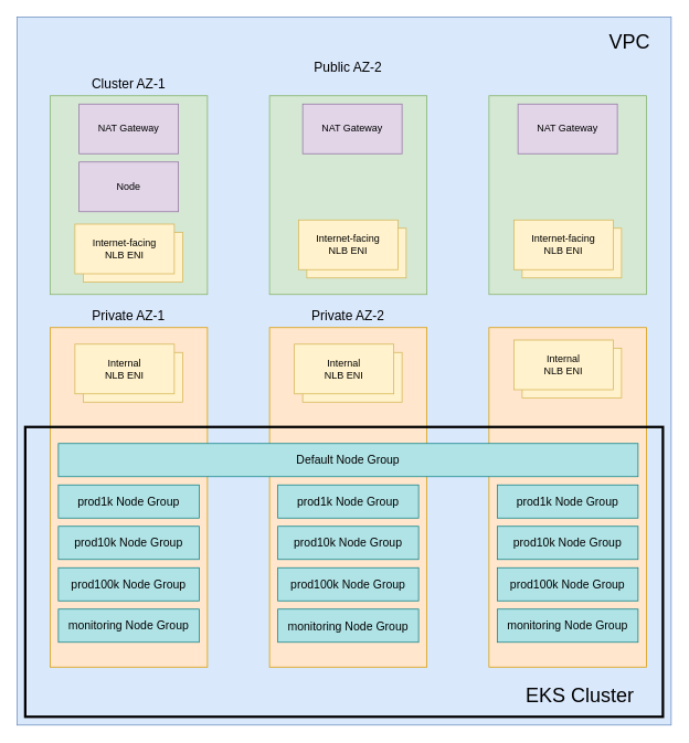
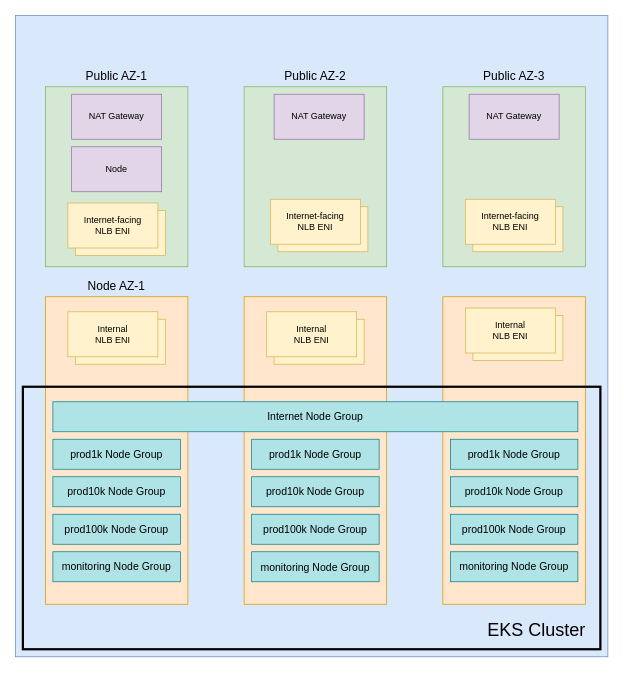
  <mxCell id="0" />
  <mxCell id="1" parent="0" />
  <mxCell id="2" value="" style="rounded=0;whiteSpace=wrap;html=1;fillColor=#dae8fc;strokeColor=#6c8ebf;" vertex="1" parent="1"><mxGeometry x="20" y="20" width="790" height="855" as="geometry" /></mxCell>
- <mxCell id="3" value="VPC" style="text;html=1;strokeColor=none;fillColor=none;align=center;verticalAlign=middle;whiteSpace=wrap;rounded=0;fontSize=24;" vertex="1" parent="1"><mxGeometry x="730" y="35" width="60" height="30" as="geometry" /></mxCell>
  <mxCell id="4" value="" style="rounded=0;whiteSpace=wrap;html=1;fillColor=#d5e8d4;strokeColor=#82b366;" vertex="1" parent="1"><mxGeometry x="60" y="115" width="190" height="240" as="geometry" /></mxCell>
- <mxCell id="5" value="&lt;div&gt;Cluster AZ-1&lt;/div&gt;" style="text;html=1;strokeColor=none;fillColor=none;align=center;verticalAlign=middle;whiteSpace=wrap;rounded=0;fontSize=16;" vertex="1" parent="1"><mxGeometry x="90" y="85" width="130" height="30" as="geometry" /></mxCell>
+ <mxCell id="5" value="&lt;div&gt;Public AZ-1&lt;/div&gt;" style="text;html=1;strokeColor=none;fillColor=none;align=center;verticalAlign=middle;whiteSpace=wrap;rounded=0;fontSize=16;" vertex="1" parent="1"><mxGeometry x="90" y="85" width="130" height="30" as="geometry" /></mxCell>
  <mxCell id="6" value="" style="rounded=0;whiteSpace=wrap;html=1;fillColor=#d5e8d4;strokeColor=#82b366;" vertex="1" parent="1"><mxGeometry x="325" y="115" width="190" height="240" as="geometry" /></mxCell>
- <mxCell id="7" value="Public AZ-2" style="text;html=1;strokeColor=none;fillColor=none;align=center;verticalAlign=middle;whiteSpace=wrap;rounded=0;fontSize=16;" vertex="1" parent="1"><mxGeometry x="355" y="65" width="130" height="30" as="geometry" /></mxCell>
+ <mxCell id="7" value="Public AZ-2" style="text;html=1;strokeColor=none;fillColor=none;align=center;verticalAlign=middle;whiteSpace=wrap;rounded=0;fontSize=16;" vertex="1" parent="1"><mxGeometry x="355" y="85" width="130" height="30" as="geometry" /></mxCell>
  <mxCell id="8" value="" style="rounded=0;whiteSpace=wrap;html=1;fillColor=#d5e8d4;strokeColor=#82b366;" vertex="1" parent="1"><mxGeometry x="590" y="115" width="190" height="240" as="geometry" /></mxCell>
+ <mxCell id="9" value="Public AZ-3" style="text;html=1;strokeColor=none;fillColor=none;align=center;verticalAlign=middle;whiteSpace=wrap;rounded=0;fontSize=16;" vertex="1" parent="1"><mxGeometry x="620" y="85" width="130" height="30" as="geometry" /></mxCell>
  <mxCell id="10" value="" style="rounded=0;whiteSpace=wrap;html=1;fillColor=#ffe6cc;strokeColor=#d79b00;" vertex="1" parent="1"><mxGeometry x="60" y="395" width="190" height="410" as="geometry" /></mxCell>
- <mxCell id="11" value="Private AZ-1" style="text;html=1;strokeColor=none;fillColor=none;align=center;verticalAlign=middle;whiteSpace=wrap;rounded=0;fontSize=16;" vertex="1" parent="1"><mxGeometry x="90" y="365" width="130" height="30" as="geometry" /></mxCell>
+ <mxCell id="11" value="Node AZ-1" style="text;html=1;strokeColor=none;fillColor=none;align=center;verticalAlign=middle;whiteSpace=wrap;rounded=0;fontSize=16;" vertex="1" parent="1"><mxGeometry x="90" y="365" width="130" height="30" as="geometry" /></mxCell>
  <mxCell id="12" value="" style="rounded=0;whiteSpace=wrap;html=1;fillColor=#ffe6cc;strokeColor=#d79b00;" vertex="1" parent="1"><mxGeometry x="325" y="395" width="190" height="410" as="geometry" /></mxCell>
- <mxCell id="13" value="&lt;div&gt;Private AZ-2&lt;/div&gt;" style="text;html=1;strokeColor=none;fillColor=none;align=center;verticalAlign=middle;whiteSpace=wrap;rounded=0;fontSize=16;" vertex="1" parent="1"><mxGeometry x="355" y="365" width="130" height="30" as="geometry" /></mxCell>
  <mxCell id="14" value="" style="rounded=0;whiteSpace=wrap;html=1;fillColor=#ffe6cc;strokeColor=#d79b00;" vertex="1" parent="1"><mxGeometry x="590" y="395" width="190" height="410" as="geometry" /></mxCell>
  <mxCell id="15" value="NAT Gateway" style="rounded=0;whiteSpace=wrap;html=1;fillColor=#e1d5e7;strokeColor=#9673a6;" vertex="1" parent="1"><mxGeometry x="95" y="125" width="120" height="60" as="geometry" /></mxCell>
  <mxCell id="16" value="NAT Gateway" style="rounded=0;whiteSpace=wrap;html=1;fillColor=#e1d5e7;strokeColor=#9673a6;" vertex="1" parent="1"><mxGeometry x="365" y="125" width="120" height="60" as="geometry" /></mxCell>
  <mxCell id="17" value="NAT Gateway" style="rounded=0;whiteSpace=wrap;html=1;fillColor=#e1d5e7;strokeColor=#9673a6;" vertex="1" parent="1"><mxGeometry x="625" y="125" width="120" height="60" as="geometry" /></mxCell>
  <mxCell id="18" value="Node" style="rounded=0;whiteSpace=wrap;html=1;fillColor=#e1d5e7;strokeColor=#9673a6;" vertex="1" parent="1"><mxGeometry x="95" y="195" width="120" height="60" as="geometry" /></mxCell>
  <mxCell id="19" value="" style="rounded=0;whiteSpace=wrap;html=1;fillColor=#fff2cc;strokeColor=#d6b656;" vertex="1" parent="1"><mxGeometry x="100" y="280" width="120" height="60" as="geometry" /></mxCell>
  <mxCell id="20" value="Internet-facing&lt;br&gt;NLB ENI" style="rounded=0;whiteSpace=wrap;html=1;fillColor=#fff2cc;strokeColor=#d6b656;" vertex="1" parent="1"><mxGeometry x="90" y="270" width="120" height="60" as="geometry" /></mxCell>
  <mxCell id="21" value="" style="rounded=0;whiteSpace=wrap;html=1;fillColor=#fff2cc;strokeColor=#d6b656;" vertex="1" parent="1"><mxGeometry x="370" y="275" width="120" height="60" as="geometry" /></mxCell>
  <mxCell id="22" value="Internet-facing&lt;br&gt;NLB ENI" style="rounded=0;whiteSpace=wrap;html=1;fillColor=#fff2cc;strokeColor=#d6b656;" vertex="1" parent="1"><mxGeometry x="360" y="265" width="120" height="60" as="geometry" /></mxCell>
  <mxCell id="23" value="" style="rounded=0;whiteSpace=wrap;html=1;fillColor=#fff2cc;strokeColor=#d6b656;" vertex="1" parent="1"><mxGeometry x="630" y="275" width="120" height="60" as="geometry" /></mxCell>
  <mxCell id="24" value="Internet-facing&lt;br&gt;NLB ENI" style="rounded=0;whiteSpace=wrap;html=1;fillColor=#fff2cc;strokeColor=#d6b656;" vertex="1" parent="1"><mxGeometry x="620" y="265" width="120" height="60" as="geometry" /></mxCell>
  <mxCell id="25" value="" style="rounded=0;whiteSpace=wrap;html=1;fillColor=#fff2cc;strokeColor=#d6b656;" vertex="1" parent="1"><mxGeometry x="100" y="425" width="120" height="60" as="geometry" /></mxCell>
  <mxCell id="26" value="Internal&lt;br&gt;NLB ENI" style="rounded=0;whiteSpace=wrap;html=1;fillColor=#fff2cc;strokeColor=#d6b656;" vertex="1" parent="1"><mxGeometry x="90" y="415" width="120" height="60" as="geometry" /></mxCell>
  <mxCell id="27" value="" style="rounded=0;whiteSpace=wrap;html=1;fillColor=#fff2cc;strokeColor=#d6b656;" vertex="1" parent="1"><mxGeometry x="365" y="425" width="120" height="60" as="geometry" /></mxCell>
  <mxCell id="28" value="Internal&lt;br&gt;NLB ENI" style="rounded=0;whiteSpace=wrap;html=1;fillColor=#fff2cc;strokeColor=#d6b656;" vertex="1" parent="1"><mxGeometry x="355" y="415" width="120" height="60" as="geometry" /></mxCell>
  <mxCell id="29" value="" style="rounded=0;whiteSpace=wrap;html=1;fillColor=#fff2cc;strokeColor=#d6b656;" vertex="1" parent="1"><mxGeometry x="630" y="420" width="120" height="60" as="geometry" /></mxCell>
  <mxCell id="30" value="Internal&lt;br&gt;NLB ENI" style="rounded=0;whiteSpace=wrap;html=1;fillColor=#fff2cc;strokeColor=#d6b656;" vertex="1" parent="1"><mxGeometry x="620" y="410" width="120" height="60" as="geometry" /></mxCell>
  <mxCell id="31" value="" style="rounded=0;whiteSpace=wrap;html=1;fillColor=none;strokeWidth=3;" vertex="1" parent="1"><mxGeometry x="30" y="515" width="770" height="350" as="geometry" /></mxCell>
- <mxCell id="32" value="EKS Cluster" style="text;html=1;strokeColor=none;fillColor=none;align=center;verticalAlign=middle;whiteSpace=wrap;rounded=0;fontSize=24;" vertex="1" parent="1"><mxGeometry x="625" y="825" width="150" height="30" as="geometry" /></mxCell>
- <mxCell id="33" value="&lt;font style=&quot;font-size: 14px;&quot;&gt;Default Node Group&lt;/font&gt;" style="rounded=0;whiteSpace=wrap;html=1;fillColor=#b0e3e6;strokeColor=#0e8088;" vertex="1" parent="1"><mxGeometry x="70" y="535" width="700" height="40" as="geometry" /></mxCell>
+ <mxCell id="32" value="EKS Cluster" style="text;html=1;strokeColor=none;fillColor=none;align=center;verticalAlign=middle;whiteSpace=wrap;rounded=0;fontSize=24;" vertex="1" parent="1"><mxGeometry x="640" y="825" width="150" height="30" as="geometry" /></mxCell>
+ <mxCell id="33" value="&lt;font style=&quot;font-size: 14px;&quot;&gt;Internet Node Group&lt;/font&gt;" style="rounded=0;whiteSpace=wrap;html=1;fillColor=#b0e3e6;strokeColor=#0e8088;" vertex="1" parent="1"><mxGeometry x="70" y="535" width="700" height="40" as="geometry" /></mxCell>
  <mxCell id="34" value="&lt;font style=&quot;font-size: 14px;&quot;&gt;prod1k Node Group&lt;/font&gt;" style="rounded=0;whiteSpace=wrap;html=1;fillColor=#b0e3e6;strokeColor=#0e8088;" vertex="1" parent="1"><mxGeometry x="70" y="585" width="170" height="40" as="geometry" /></mxCell>
  <mxCell id="35" value="&lt;font style=&quot;font-size: 14px;&quot;&gt;prod1k Node Group&lt;/font&gt;" style="rounded=0;whiteSpace=wrap;html=1;fillColor=#b0e3e6;strokeColor=#0e8088;" vertex="1" parent="1"><mxGeometry x="335" y="585" width="170" height="40" as="geometry" /></mxCell>
  <mxCell id="36" value="&lt;font style=&quot;font-size: 14px;&quot;&gt;prod1k Node Group&lt;/font&gt;" style="rounded=0;whiteSpace=wrap;html=1;fillColor=#b0e3e6;strokeColor=#0e8088;" vertex="1" parent="1"><mxGeometry x="600" y="585" width="170" height="40" as="geometry" /></mxCell>
  <mxCell id="37" value="&lt;font style=&quot;font-size: 14px;&quot;&gt;prod10k Node Group&lt;/font&gt;" style="rounded=0;whiteSpace=wrap;html=1;fillColor=#b0e3e6;strokeColor=#0e8088;" vertex="1" parent="1"><mxGeometry x="70" y="635" width="170" height="40" as="geometry" /></mxCell>
  <mxCell id="38" value="&lt;font style=&quot;font-size: 14px;&quot;&gt;prod10k Node Group&lt;/font&gt;" style="rounded=0;whiteSpace=wrap;html=1;fillColor=#b0e3e6;strokeColor=#0e8088;" vertex="1" parent="1"><mxGeometry x="335" y="635" width="170" height="40" as="geometry" /></mxCell>
  <mxCell id="39" value="&lt;font style=&quot;font-size: 14px;&quot;&gt;prod10k Node Group&lt;/font&gt;" style="rounded=0;whiteSpace=wrap;html=1;fillColor=#b0e3e6;strokeColor=#0e8088;" vertex="1" parent="1"><mxGeometry x="600" y="635" width="170" height="40" as="geometry" /></mxCell>
  <mxCell id="40" value="&lt;font style=&quot;font-size: 14px;&quot;&gt;prod100k Node Group&lt;/font&gt;" style="rounded=0;whiteSpace=wrap;html=1;fillColor=#b0e3e6;strokeColor=#0e8088;" vertex="1" parent="1"><mxGeometry x="70" y="685" width="170" height="40" as="geometry" /></mxCell>
  <mxCell id="41" value="&lt;font style=&quot;font-size: 14px;&quot;&gt;prod100k Node Group&lt;/font&gt;" style="rounded=0;whiteSpace=wrap;html=1;fillColor=#b0e3e6;strokeColor=#0e8088;" vertex="1" parent="1"><mxGeometry x="335" y="685" width="170" height="40" as="geometry" /></mxCell>
  <mxCell id="42" value="&lt;font style=&quot;font-size: 14px;&quot;&gt;prod100k Node Group&lt;/font&gt;" style="rounded=0;whiteSpace=wrap;html=1;fillColor=#b0e3e6;strokeColor=#0e8088;" vertex="1" parent="1"><mxGeometry x="600" y="685" width="170" height="40" as="geometry" /></mxCell>
  <mxCell id="43" value="&lt;font style=&quot;font-size: 14px;&quot;&gt;monitoring Node Group&lt;/font&gt;" style="rounded=0;whiteSpace=wrap;html=1;fillColor=#b0e3e6;strokeColor=#0e8088;" vertex="1" parent="1"><mxGeometry x="70" y="735" width="170" height="40" as="geometry" /></mxCell>
  <mxCell id="44" value="&lt;div style=&quot;font-size: 15px;&quot;&gt;&lt;font style=&quot;font-size: 14px;&quot;&gt;monitoring Node Group&lt;/font&gt;&lt;/div&gt;" style="rounded=0;whiteSpace=wrap;html=1;fillColor=#b0e3e6;strokeColor=#0e8088;" vertex="1" parent="1"><mxGeometry x="335" y="735" width="170" height="40" as="geometry" /></mxCell>
  <mxCell id="45" value="&lt;font style=&quot;font-size: 14px;&quot;&gt;monitoring Node Group&lt;/font&gt;" style="rounded=0;whiteSpace=wrap;html=1;fillColor=#b0e3e6;strokeColor=#0e8088;" vertex="1" parent="1"><mxGeometry x="600" y="735" width="170" height="40" as="geometry" /></mxCell>
